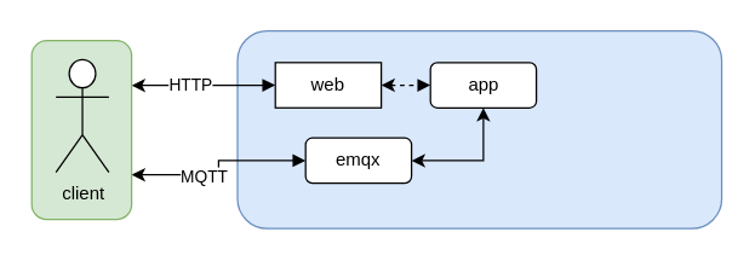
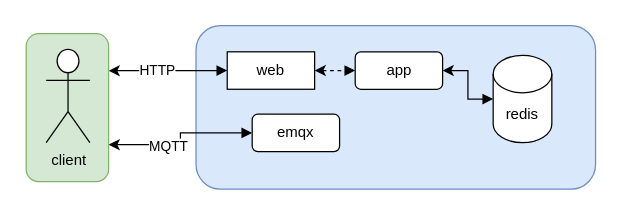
  <mxCell id="0" />
  <mxCell id="1" parent="0" />
  <mxCell id="2" value="" style="rounded=1;whiteSpace=wrap;html=1;fillColor=#dae8fc;strokeColor=#6c8ebf;" vertex="1" parent="1"><mxGeometry x="156" y="20" width="320" height="131" as="geometry" /></mxCell>
+ <mxCell id="3" style="edgeStyle=orthogonalEdgeStyle;rounded=0;orthogonalLoop=1;jettySize=auto;html=1;exitX=1;exitY=0.5;exitDx=0;exitDy=0;startArrow=classic;startFill=1;endArrow=block;endFill=1;" edge="1" parent="1" source="15" target="8"><mxGeometry relative="1" as="geometry" /></mxCell>
  <mxCell id="4" style="edgeStyle=orthogonalEdgeStyle;rounded=0;orthogonalLoop=1;jettySize=auto;html=1;exitX=1;exitY=0.5;exitDx=0;exitDy=0;entryX=0;entryY=0.5;entryDx=0;entryDy=0;startArrow=classic;startFill=1;endArrow=block;endFill=1;dashed=1;" edge="1" parent="1" source="5" target="15"><mxGeometry relative="1" as="geometry" /></mxCell>
  <mxCell id="5" value="web" style="whiteSpace=wrap;html=1;rounded=0;" vertex="1" parent="1"><mxGeometry x="181" y="41" width="70" height="30" as="geometry" /></mxCell>
- <mxCell id="6" style="edgeStyle=orthogonalEdgeStyle;rounded=0;orthogonalLoop=1;jettySize=auto;html=1;exitX=1;exitY=0.5;exitDx=0;exitDy=0;entryX=0.5;entryY=1;entryDx=0;entryDy=0;startArrow=classic;startFill=1;" edge="1" parent="1" source="7" target="15"><mxGeometry relative="1" as="geometry" /></mxCell>
  <mxCell id="7" value="emqx" style="rounded=1;whiteSpace=wrap;html=1;" vertex="1" parent="1"><mxGeometry x="201" y="91" width="70" height="30" as="geometry" /></mxCell>
+ <mxCell id="8" value="redis" style="shape=cylinder3;whiteSpace=wrap;html=1;boundedLbl=1;backgroundOutline=1;size=15;" vertex="1" parent="1"><mxGeometry x="394" y="43.81" width="47" height="70" as="geometry" /></mxCell>
  <mxCell id="9" style="edgeStyle=orthogonalEdgeStyle;rounded=0;orthogonalLoop=1;jettySize=auto;html=1;exitX=1;exitY=0.25;exitDx=0;exitDy=0;entryX=0;entryY=0.5;entryDx=0;entryDy=0;startArrow=classic;startFill=1;endArrow=block;endFill=1;" edge="1" parent="1" source="13" target="5"><mxGeometry relative="1" as="geometry" /></mxCell>
  <mxCell id="10" value="HTTP" style="edgeLabel;html=1;align=center;verticalAlign=middle;resizable=0;points=[];" vertex="1" connectable="0" parent="9"><mxGeometry x="-0.19" y="1" relative="1" as="geometry"><mxPoint as="offset" /></mxGeometry></mxCell>
  <mxCell id="11" style="edgeStyle=orthogonalEdgeStyle;rounded=0;orthogonalLoop=1;jettySize=auto;html=1;exitX=1;exitY=0.75;exitDx=0;exitDy=0;startArrow=classic;startFill=1;endArrow=block;endFill=1;" edge="1" parent="1" source="13" target="7"><mxGeometry relative="1" as="geometry" /></mxCell>
  <mxCell id="12" value="MQTT" style="edgeLabel;html=1;align=center;verticalAlign=middle;resizable=0;points=[];" vertex="1" connectable="0" parent="11"><mxGeometry x="-0.228" y="-1" relative="1" as="geometry"><mxPoint as="offset" /></mxGeometry></mxCell>
  <mxCell id="13" value="" style="rounded=1;whiteSpace=wrap;html=1;fillColor=#d5e8d4;strokeColor=#82b366;" vertex="1" parent="1"><mxGeometry x="20" y="26.5" width="66" height="118.5" as="geometry" /></mxCell>
  <mxCell id="14" value="client" style="shape=umlActor;verticalLabelPosition=bottom;verticalAlign=top;html=1;outlineConnect=0;" vertex="1" parent="1"><mxGeometry x="36" y="38.97" width="35" height="74.84" as="geometry" /></mxCell>
  <mxCell id="15" value="app" style="rounded=1;whiteSpace=wrap;html=1;" vertex="1" parent="1"><mxGeometry x="283.5" y="41" width="70" height="30" as="geometry" /></mxCell>
